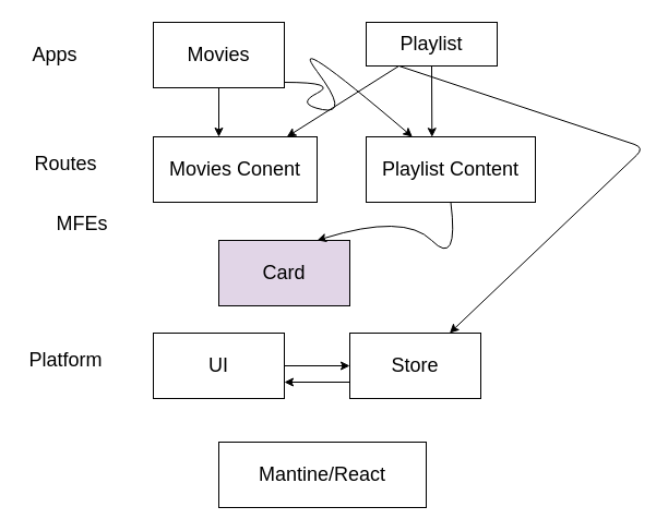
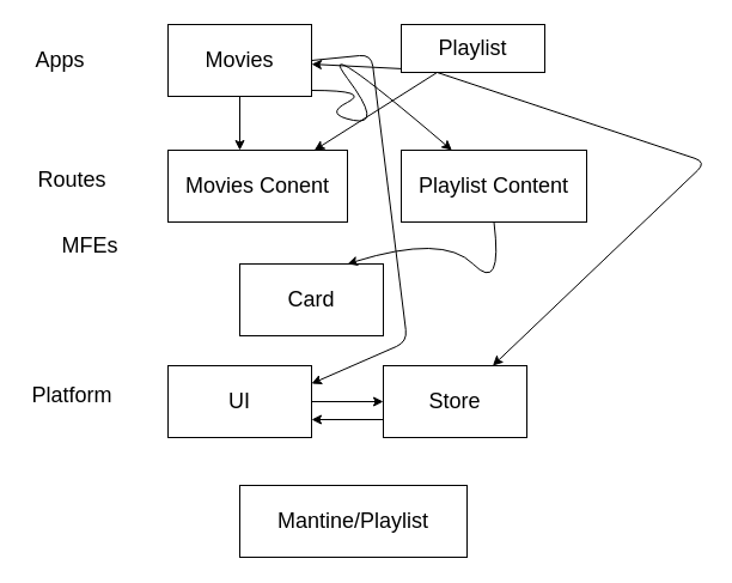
  <mxCell id="0" />
  <mxCell id="1" parent="0" />
  <mxCell id="2" value="&lt;font style=&quot;font-size: 18px;&quot;&gt;Apps&lt;/font&gt;" style="text;html=1;strokeColor=none;fillColor=none;align=center;verticalAlign=middle;whiteSpace=wrap;rounded=0;" vertex="1" parent="1"><mxGeometry x="20" y="35" width="60" height="30" as="geometry" /></mxCell>
  <mxCell id="3" value="Routes" style="text;html=1;strokeColor=none;fillColor=none;align=center;verticalAlign=middle;whiteSpace=wrap;rounded=0;fontSize=18;" vertex="1" parent="1"><mxGeometry x="30" y="135" width="60" height="30" as="geometry" /></mxCell>
  <mxCell id="4" value="MFEs" style="text;html=1;strokeColor=none;fillColor=none;align=center;verticalAlign=middle;whiteSpace=wrap;rounded=0;fontSize=18;" vertex="1" parent="1"><mxGeometry x="45" y="190" width="60" height="30" as="geometry" /></mxCell>
  <mxCell id="5" value="Platform" style="text;html=1;strokeColor=none;fillColor=none;align=center;verticalAlign=middle;whiteSpace=wrap;rounded=0;fontSize=18;" vertex="1" parent="1"><mxGeometry x="30" y="315" width="60" height="30" as="geometry" /></mxCell>
  <mxCell id="6" style="edgeStyle=none;html=1;entryX=0.4;entryY=0;entryDx=0;entryDy=0;entryPerimeter=0;fontSize=18;" edge="1" parent="1" source="8" target="9"><mxGeometry relative="1" as="geometry" /></mxCell>
+ <mxCell id="7" style="edgeStyle=none;html=1;exitX=1;exitY=0.5;exitDx=0;exitDy=0;fontSize=18;entryX=1;entryY=0.25;entryDx=0;entryDy=0;" edge="1" parent="1" source="8" target="12"><mxGeometry relative="1" as="geometry"><mxPoint x="310" y="50" as="targetPoint" /><Array as="points"><mxPoint x="310" y="45" /><mxPoint x="340" y="285" /></Array></mxGeometry></mxCell>
  <mxCell id="8" value="Movies" style="rounded=0;whiteSpace=wrap;html=1;fontSize=18;" vertex="1" parent="1"><mxGeometry x="140" y="20" width="120" height="60" as="geometry" /></mxCell>
  <mxCell id="9" value="Movies Conent" style="rounded=0;whiteSpace=wrap;html=1;fontSize=18;" vertex="1" parent="1"><mxGeometry x="140" y="125" width="150" height="60" as="geometry" /></mxCell>
- <mxCell id="10" value="Card" style="rounded=0;whiteSpace=wrap;html=1;fontSize=18;fillColor=#e1d5e7;" vertex="1" parent="1"><mxGeometry x="200" y="220" width="120" height="60" as="geometry" /></mxCell>
+ <mxCell id="10" value="Card" style="rounded=0;whiteSpace=wrap;html=1;fontSize=18;" vertex="1" parent="1"><mxGeometry x="200" y="220" width="120" height="60" as="geometry" /></mxCell>
  <mxCell id="11" style="edgeStyle=none;html=1;exitX=1;exitY=0.5;exitDx=0;exitDy=0;entryX=0;entryY=0.5;entryDx=0;entryDy=0;fontSize=18;" edge="1" parent="1" source="12" target="14"><mxGeometry relative="1" as="geometry" /></mxCell>
  <mxCell id="12" value="UI" style="rounded=0;whiteSpace=wrap;html=1;fontSize=18;" vertex="1" parent="1"><mxGeometry x="140" y="305" width="120" height="60" as="geometry" /></mxCell>
  <mxCell id="13" style="edgeStyle=none;html=1;exitX=0;exitY=0.75;exitDx=0;exitDy=0;entryX=1;entryY=0.75;entryDx=0;entryDy=0;fontSize=18;" edge="1" parent="1" source="14" target="12"><mxGeometry relative="1" as="geometry" /></mxCell>
  <mxCell id="14" value="Store" style="rounded=0;whiteSpace=wrap;html=1;fontSize=18;" vertex="1" parent="1"><mxGeometry x="320" y="305" width="120" height="60" as="geometry" /></mxCell>
- <mxCell id="15" value="Mantine/React" style="rounded=0;whiteSpace=wrap;html=1;fontSize=18;" vertex="1" parent="1"><mxGeometry x="200" y="405" width="190" height="60" as="geometry" /></mxCell>
- <mxCell id="16" style="edgeStyle=none;html=1;exitX=0.5;exitY=1;exitDx=0;exitDy=0;entryX=0.389;entryY=0.003;entryDx=0;entryDy=0;entryPerimeter=0;fontSize=18;" edge="1" parent="1" source="19" target="20"><mxGeometry relative="1" as="geometry" /></mxCell>
+ <mxCell id="15" value="Mantine/Playlist" style="rounded=0;whiteSpace=wrap;html=1;fontSize=18;" vertex="1" parent="1"><mxGeometry x="200" y="405" width="190" height="60" as="geometry" /></mxCell>
+ <mxCell id="16" style="edgeStyle=none;html=1;exitX=0.5;exitY=1;exitDx=0;exitDy=0;fontSize=18;" edge="1" parent="1" source="19" target="8"><mxGeometry relative="1" as="geometry" /></mxCell>
  <mxCell id="17" style="edgeStyle=none;html=1;exitX=0.25;exitY=1;exitDx=0;exitDy=0;fontSize=18;" edge="1" parent="1" source="19" target="9"><mxGeometry relative="1" as="geometry" /></mxCell>
  <mxCell id="18" style="edgeStyle=none;html=1;exitX=0.25;exitY=1;exitDx=0;exitDy=0;fontSize=18;" edge="1" parent="1" source="19" target="14"><mxGeometry relative="1" as="geometry"><Array as="points"><mxPoint x="590" y="135" /></Array></mxGeometry></mxCell>
  <mxCell id="19" value="Playlist" style="rounded=0;whiteSpace=wrap;html=1;fontSize=18;" vertex="1" parent="1"><mxGeometry x="335" y="20" width="120" height="40" as="geometry" /></mxCell>
  <mxCell id="20" value="Playlist Content" style="rounded=0;whiteSpace=wrap;html=1;fontSize=18;" vertex="1" parent="1"><mxGeometry x="335" y="125" width="155" height="60" as="geometry" /></mxCell>
  <mxCell id="21" value="" style="curved=1;endArrow=classic;html=1;fontSize=18;exitX=0.5;exitY=1;exitDx=0;exitDy=0;entryX=0.75;entryY=0;entryDx=0;entryDy=0;" edge="1" parent="1" source="20" target="10"><mxGeometry width="50" height="50" relative="1" as="geometry"><mxPoint x="370" y="245" as="sourcePoint" /><mxPoint x="340" y="255" as="targetPoint" /><Array as="points"><mxPoint x="420" y="245" /><mxPoint x="370" y="195" /></Array></mxGeometry></mxCell>
  <mxCell id="22" value="" style="curved=1;endArrow=classic;html=1;fontSize=18;" edge="1" parent="1" target="20"><mxGeometry width="50" height="50" relative="1" as="geometry"><mxPoint x="260" y="75" as="sourcePoint" /><mxPoint x="310" y="25" as="targetPoint" /><Array as="points"><mxPoint x="310" y="75" /><mxPoint x="270" y="95" /><mxPoint x="320" y="105" /><mxPoint x="260" y="25" /></Array></mxGeometry></mxCell>
